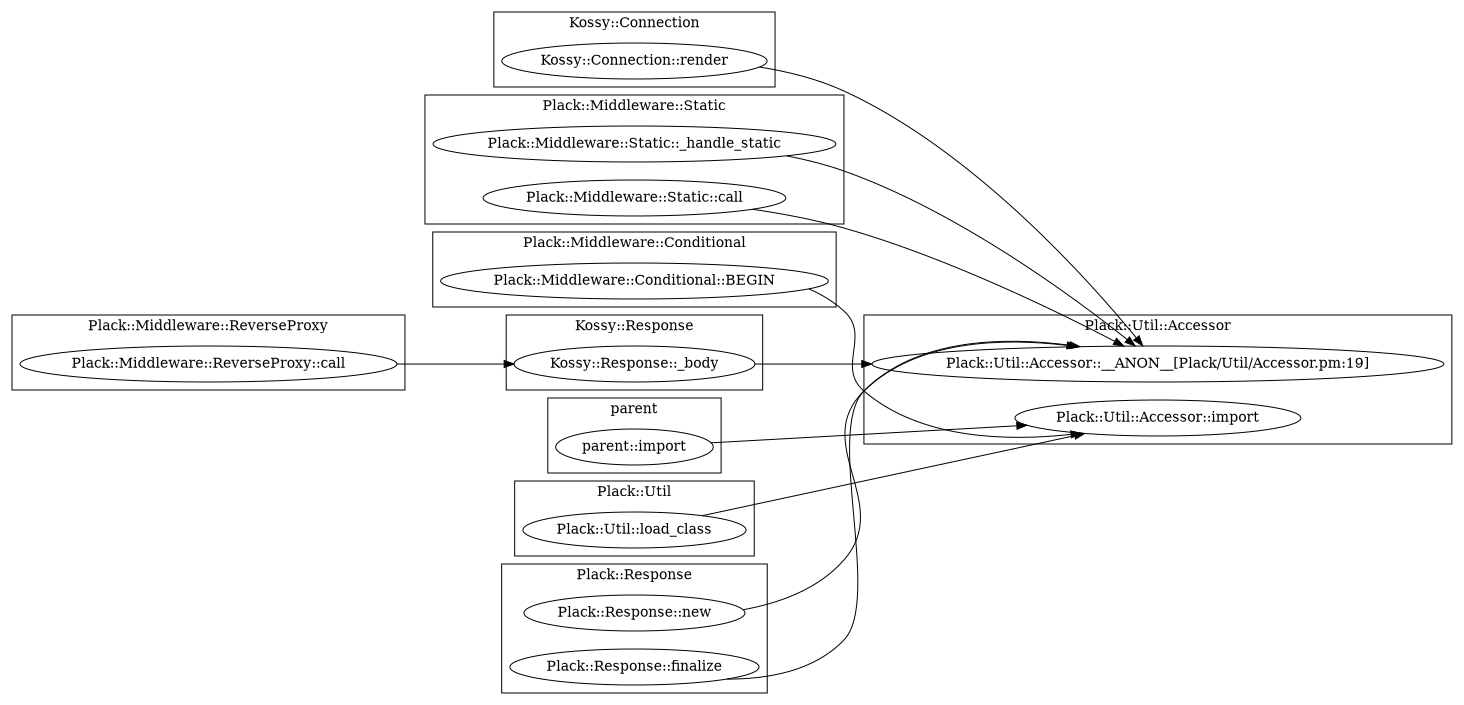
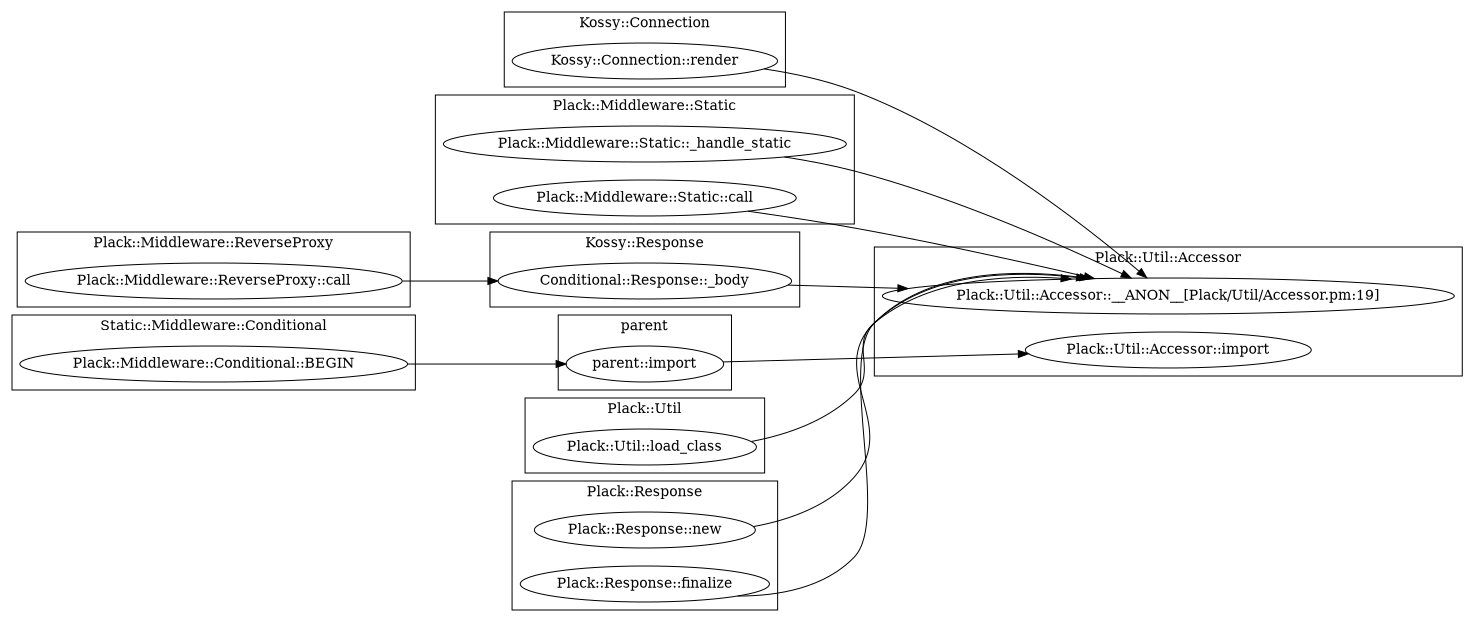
  digraph {
    rankdir=LR
    "Kossy::Connection::render"
    "Plack::Middleware::Static::_handle_static"
    "Plack::Middleware::Static::call"
    "Plack::Util::Accessor::__ANON__[Plack/Util/Accessor.pm:19]"
    "Plack::Util::Accessor::import"
    "Plack::Middleware::Conditional::BEGIN"
-   "Kossy::Response::_body"
+   "Kossy::Response::_body" [label="Conditional::Response::_body"]
    "parent::import"
    "Plack::Util::load_class"
    "Plack::Middleware::ReverseProxy::call"
    "Plack::Response::new"
    "Plack::Response::finalize"
    subgraph cluster_1 {
      label="Kossy::Connection"
      "Kossy::Connection::render"
    }
    subgraph cluster_2 {
      label="Plack::Middleware::Static"
      "Plack::Middleware::Static::_handle_static"
      "Plack::Middleware::Static::call"
    }
    subgraph cluster_3 {
      label="Plack::Util::Accessor"
      "Plack::Util::Accessor::__ANON__[Plack/Util/Accessor.pm:19]"
      "Plack::Util::Accessor::import"
    }
    subgraph cluster_4 {
-     label="Plack::Middleware::Conditional"
+     label="Static::Middleware::Conditional"
      "Plack::Middleware::Conditional::BEGIN"
    }
    subgraph cluster_5 {
      label="Kossy::Response"
      "Kossy::Response::_body"
    }
    subgraph cluster_6 {
      label=parent
      "parent::import"
    }
    subgraph cluster_7 {
      label="Plack::Util"
      "Plack::Util::load_class"
    }
    subgraph cluster_8 {
      label="Plack::Middleware::ReverseProxy"
      "Plack::Middleware::ReverseProxy::call"
    }
    subgraph cluster_9 {
      label="Plack::Response"
      "Plack::Response::new"
      "Plack::Response::finalize"
    }
    "Kossy::Connection::render" -> "Plack::Util::Accessor::__ANON__[Plack/Util/Accessor.pm:19]"
    "Plack::Middleware::Static::_handle_static" -> "Plack::Util::Accessor::__ANON__[Plack/Util/Accessor.pm:19]"
    "Plack::Middleware::Static::call" -> "Plack::Util::Accessor::__ANON__[Plack/Util/Accessor.pm:19]"
-   "Plack::Middleware::Conditional::BEGIN" -> "Plack::Util::Accessor::import"
+   "Plack::Middleware::Conditional::BEGIN" -> "parent::import"
    "Kossy::Response::_body" -> "Plack::Util::Accessor::__ANON__[Plack/Util/Accessor.pm:19]"
    "parent::import" -> "Plack::Util::Accessor::import"
-   "Plack::Util::load_class" -> "Plack::Util::Accessor::import"
+   "Plack::Util::load_class" -> "Plack::Util::Accessor::__ANON__[Plack/Util/Accessor.pm:19]"
    "Plack::Middleware::ReverseProxy::call" -> "Kossy::Response::_body"
    "Plack::Response::new" -> "Plack::Util::Accessor::__ANON__[Plack/Util/Accessor.pm:19]"
    "Plack::Response::finalize" -> "Plack::Util::Accessor::__ANON__[Plack/Util/Accessor.pm:19]"
  }
